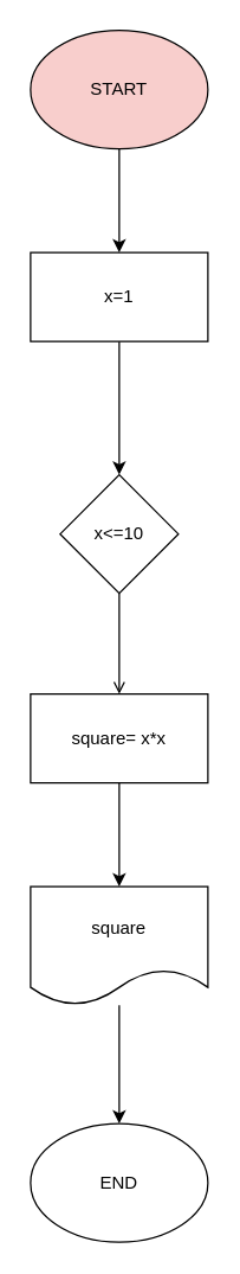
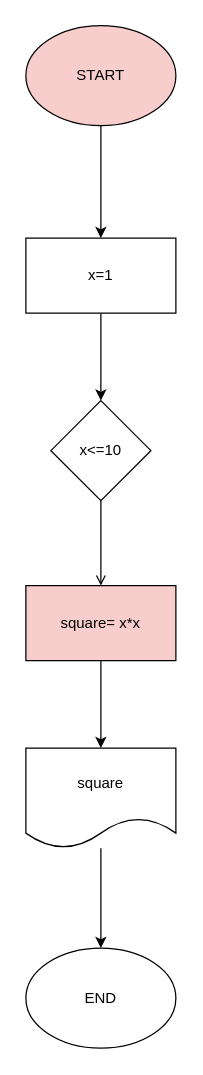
  <mxCell id="0" />
  <mxCell id="1" parent="0" />
  <mxCell id="2" value="" style="edgeStyle=orthogonalEdgeStyle;rounded=0;orthogonalLoop=1;jettySize=auto;html=1;" edge="1" parent="1" source="3" target="5"><mxGeometry relative="1" as="geometry" /></mxCell>
  <mxCell id="3" value="START" style="ellipse;whiteSpace=wrap;html=1;fillColor=#f8cecc;" vertex="1" parent="1"><mxGeometry x="20" y="20" width="120" height="80" as="geometry" /></mxCell>
  <mxCell id="4" value="" style="edgeStyle=orthogonalEdgeStyle;rounded=0;orthogonalLoop=1;jettySize=auto;html=1;" edge="1" parent="1" source="5" target="7"><mxGeometry relative="1" as="geometry" /></mxCell>
- <mxCell id="5" value="x=1" style="whiteSpace=wrap;html=1;" vertex="1" parent="1"><mxGeometry x="20" y="170" width="120" height="60" as="geometry" /></mxCell>
+ <mxCell id="5" value="x=1" style="whiteSpace=wrap;html=1;" vertex="1" parent="1"><mxGeometry x="20" y="190" width="120" height="60" as="geometry" /></mxCell>
  <mxCell id="6" value="" style="edgeStyle=orthogonalEdgeStyle;rounded=0;orthogonalLoop=1;jettySize=auto;html=1;endArrow=open;" edge="1" parent="1" source="7" target="9"><mxGeometry relative="1" as="geometry" /></mxCell>
  <mxCell id="7" value="x&amp;lt;=10" style="rhombus;whiteSpace=wrap;html=1;" vertex="1" parent="1"><mxGeometry x="40" y="320" width="80" height="80" as="geometry" /></mxCell>
  <mxCell id="8" value="" style="edgeStyle=orthogonalEdgeStyle;rounded=0;orthogonalLoop=1;jettySize=auto;html=1;" edge="1" parent="1" source="9" target="11"><mxGeometry relative="1" as="geometry" /></mxCell>
- <mxCell id="9" value="square= x*x" style="whiteSpace=wrap;html=1;" vertex="1" parent="1"><mxGeometry x="20" y="468" width="120" height="60" as="geometry" /></mxCell>
+ <mxCell id="9" value="square= x*x" style="whiteSpace=wrap;html=1;fillColor=#f8cecc;" vertex="1" parent="1"><mxGeometry x="20" y="468" width="120" height="60" as="geometry" /></mxCell>
  <mxCell id="10" value="" style="edgeStyle=orthogonalEdgeStyle;rounded=0;orthogonalLoop=1;jettySize=auto;html=1;" edge="1" parent="1" source="11" target="12"><mxGeometry relative="1" as="geometry" /></mxCell>
  <mxCell id="11" value="square" style="shape=document;whiteSpace=wrap;html=1;boundedLbl=1;" vertex="1" parent="1"><mxGeometry x="20" y="598" width="120" height="80" as="geometry" /></mxCell>
  <mxCell id="12" value="END" style="ellipse;whiteSpace=wrap;html=1;" vertex="1" parent="1"><mxGeometry x="20" y="758" width="120" height="80" as="geometry" /></mxCell>
